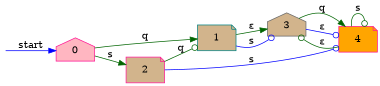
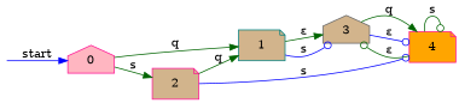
  digraph {
    rankdir=LR
    node [shape=note style=filled color=deeppink fillcolor=tan]
    edge [arrowhead=odot color=darkgreen]
    __start [shape=point style=invis color="" fillcolor=""]
    0 [fillcolor=lightpink shape=house]
    1 [color=teal]
    2
    3 [color=gray40 shape=house]
    4 [fillcolor=orange]
    __start -> 0 [arrowhead=normal color=blue label=start]
    0 -> 1 [arrowhead=normal label=q]
    0 -> 2 [arrowhead=normal label=s]
    1 -> 3 [arrowhead=normal label="&epsilon;"]
    1 -> 3 [color=blue label=s]
-   2 -> 1 [label=q]
+   2 -> 1 [arrowhead=normal label=q]
    2 -> 4 [color=blue label=s]
    3 -> 4 [arrowhead=normal label=q]
    3 -> 4 [color=blue label="&epsilon;"]
    4 -> 3 [label="&epsilon;"]
    4 -> 4 [label=s]
  }
